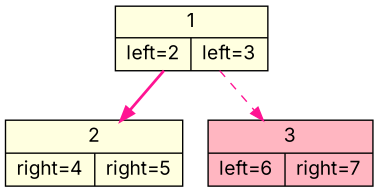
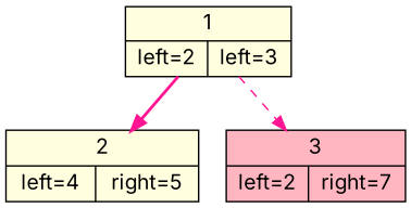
  digraph {
    fontname=Inter
    node [fillcolor=lightyellow fontname=Inter shape=record style=filled]
    edge [color=deeppink fontname=Inter]
    n1 [label="{1|{left=2|left=3}}"]
-   n2 [label="{2|{right=4|right=5}}"]
-   n3 [fillcolor=lightpink label="{3|{left=6|right=7}}"]
+   n2 [label="{2|{left=4|right=5}}"]
+   n3 [fillcolor=lightpink label="{3|{left=2|right=7}}"]
    n1 -> n2 [style=bold tailport=left]
    n1 -> n3 [style=dashed tailport=right]
  }
